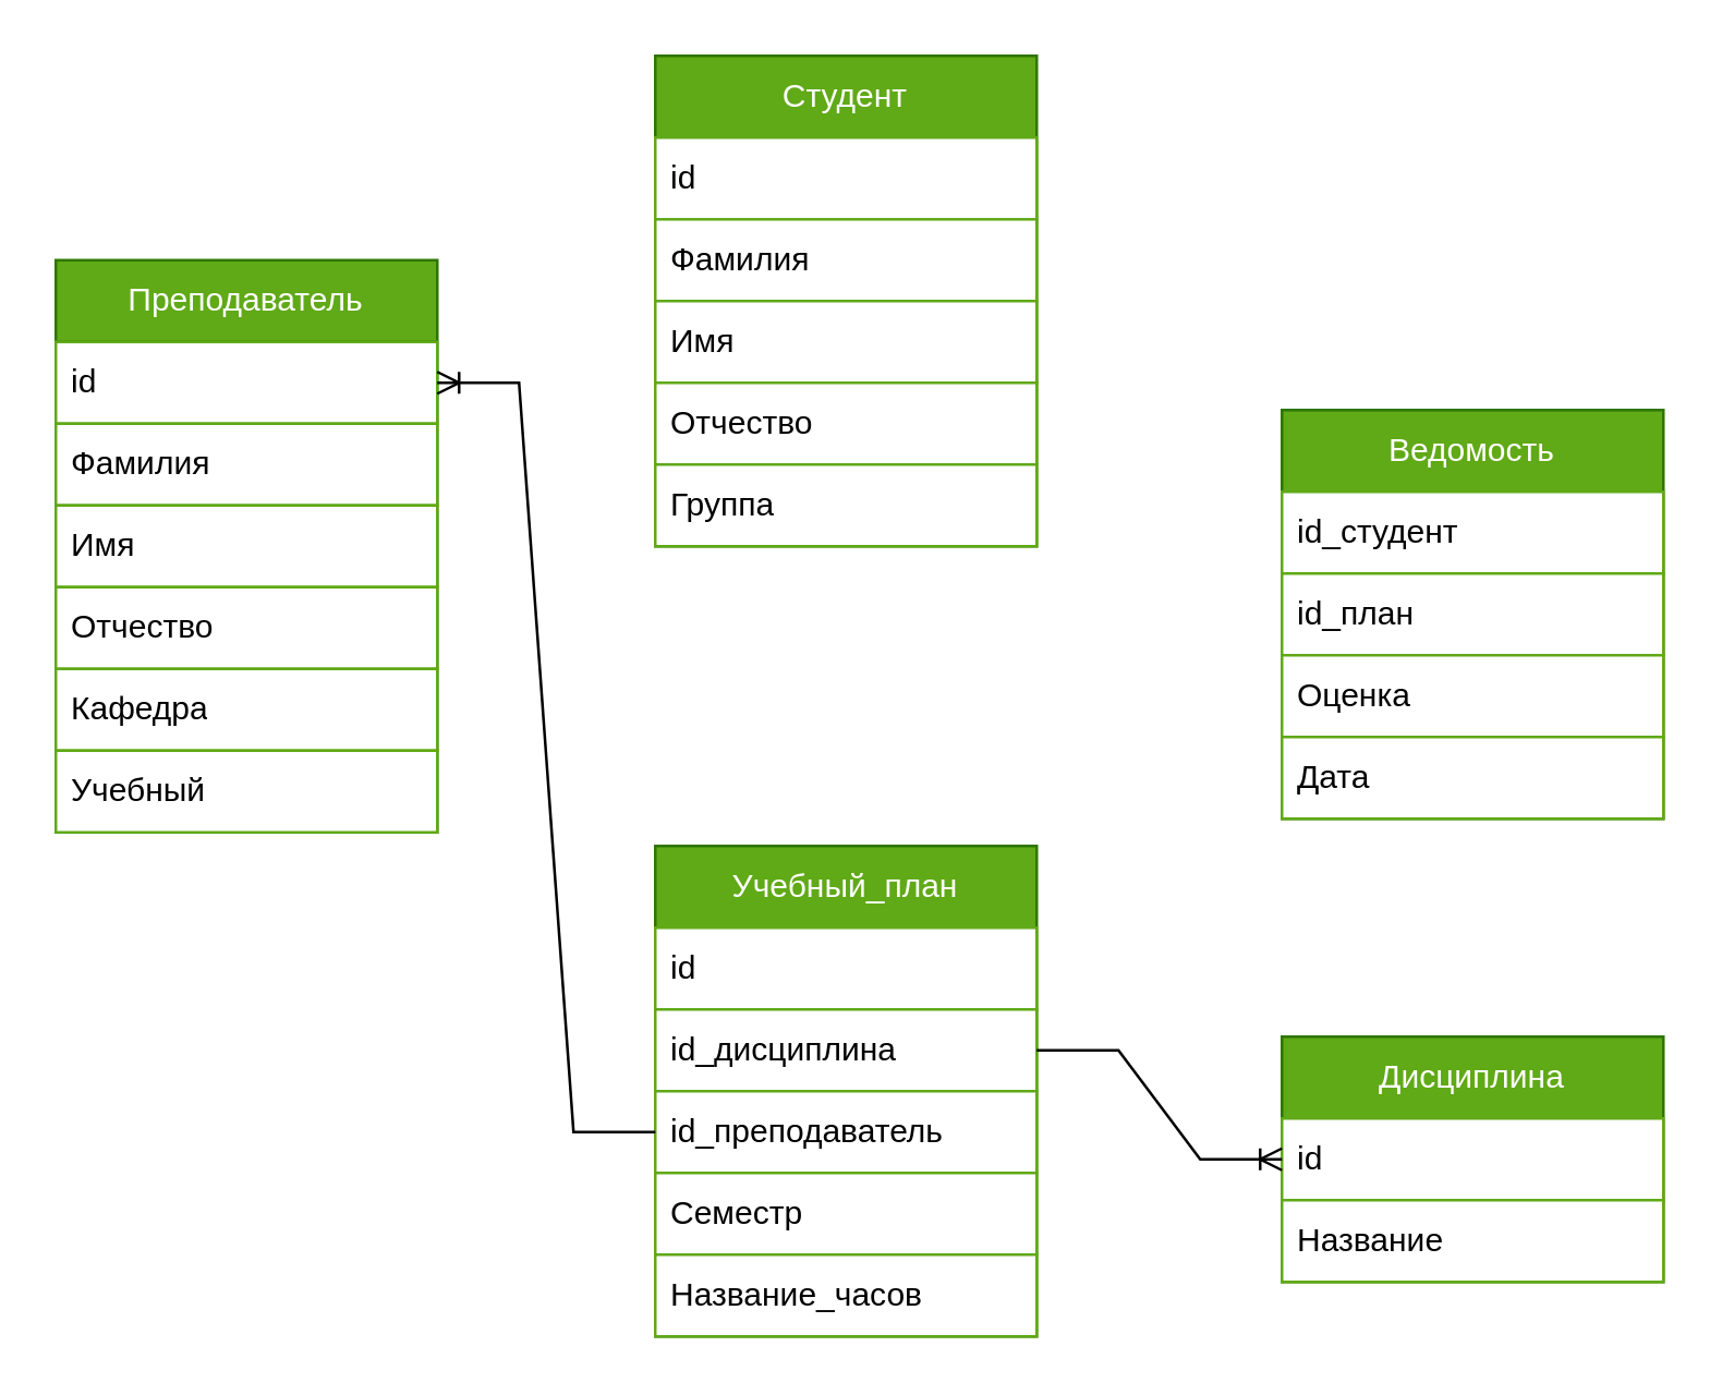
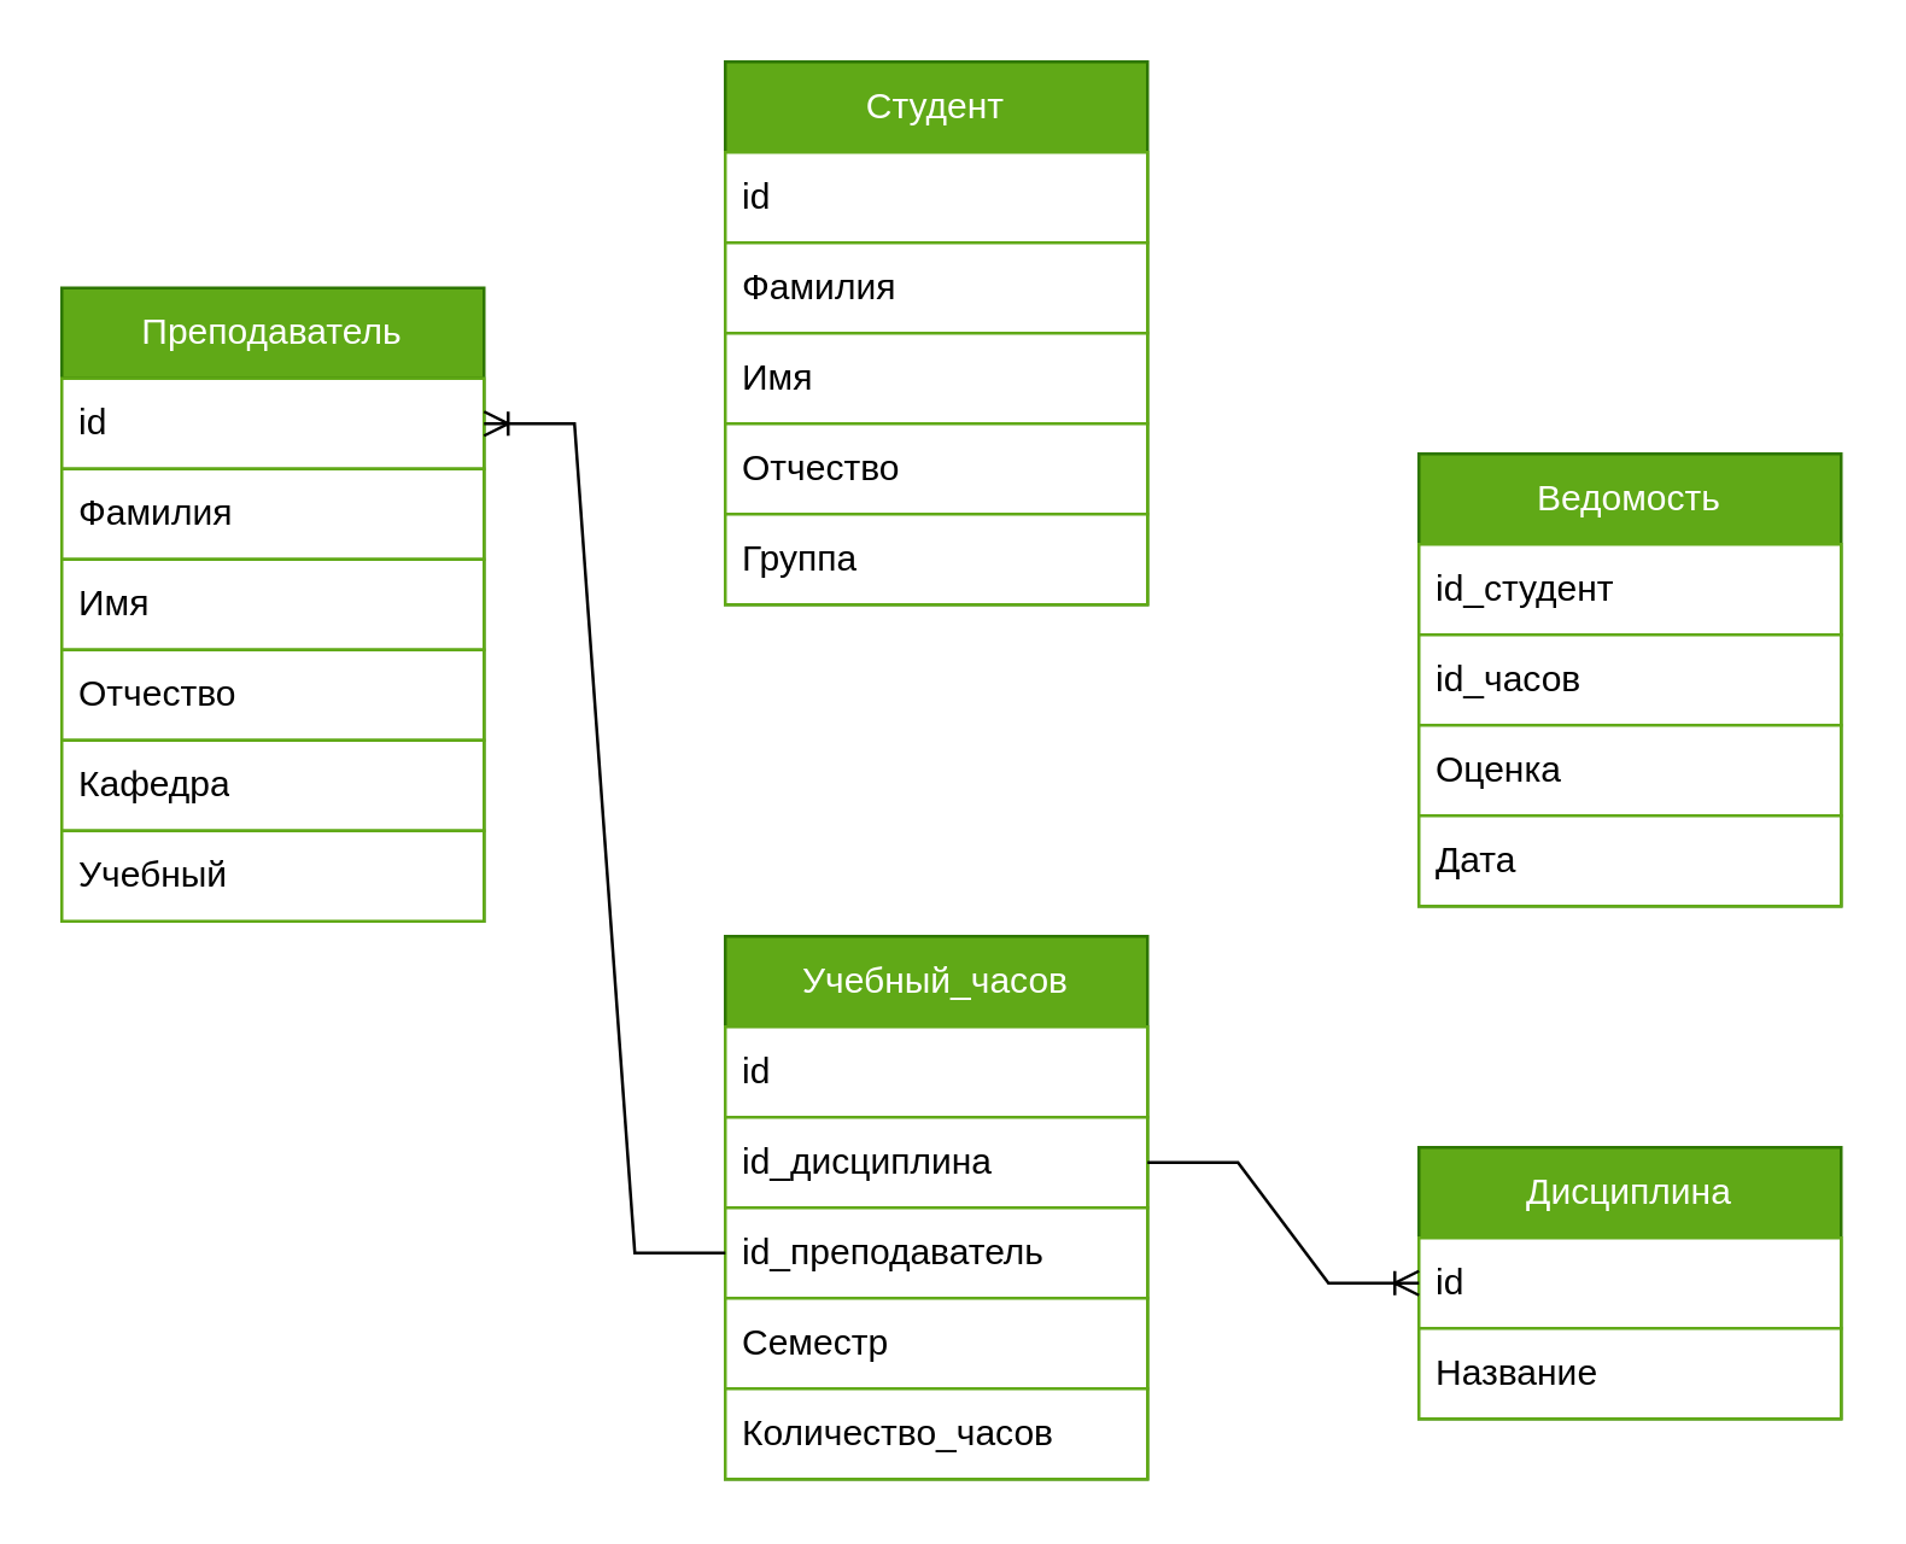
  <mxCell id="0" />
  <mxCell id="1" parent="0" />
  <mxCell id="2" value="Студент" style="swimlane;fontStyle=0;childLayout=stackLayout;horizontal=1;startSize=30;horizontalStack=0;resizeParent=1;resizeParentMax=0;resizeLast=0;collapsible=1;marginBottom=0;whiteSpace=wrap;html=1;fillColor=#60a917;strokeColor=#2D7600;fontColor=#ffffff;strokeWidth=1;swimlaneLine=1;glass=0;rounded=0;shadow=0;" parent="1" vertex="1"><mxGeometry x="240" y="20" width="140" height="180" as="geometry" /></mxCell>
  <mxCell id="3" value="id" style="text;align=left;verticalAlign=middle;spacingLeft=4;spacingRight=4;overflow=hidden;points=[[0,0.5],[1,0.5]];portConstraint=eastwest;rotatable=0;whiteSpace=wrap;html=1;strokeColor=#60a917;fillColor=default;" parent="2" vertex="1"><mxGeometry y="30" width="140" height="30" as="geometry" /></mxCell>
  <mxCell id="4" value="Фамилия" style="text;strokeColor=#60a917;fillColor=default;align=left;verticalAlign=middle;spacingLeft=4;spacingRight=4;overflow=hidden;points=[[0,0.5],[1,0.5]];portConstraint=eastwest;rotatable=0;whiteSpace=wrap;html=1;" parent="2" vertex="1"><mxGeometry y="60" width="140" height="30" as="geometry" /></mxCell>
  <mxCell id="5" value="Имя" style="text;strokeColor=#60a917;fillColor=default;align=left;verticalAlign=middle;spacingLeft=4;spacingRight=4;overflow=hidden;points=[[0,0.5],[1,0.5]];portConstraint=eastwest;rotatable=0;whiteSpace=wrap;html=1;" parent="2" vertex="1"><mxGeometry y="90" width="140" height="30" as="geometry" /></mxCell>
  <mxCell id="6" value="Отчество" style="text;strokeColor=#60a917;fillColor=default;align=left;verticalAlign=middle;spacingLeft=4;spacingRight=4;overflow=hidden;points=[[0,0.5],[1,0.5]];portConstraint=eastwest;rotatable=0;whiteSpace=wrap;html=1;" parent="2" vertex="1"><mxGeometry y="120" width="140" height="30" as="geometry" /></mxCell>
  <mxCell id="7" value="Группа" style="text;strokeColor=#60a917;fillColor=default;align=left;verticalAlign=middle;spacingLeft=4;spacingRight=4;overflow=hidden;points=[[0,0.5],[1,0.5]];portConstraint=eastwest;rotatable=0;whiteSpace=wrap;html=1;" parent="2" vertex="1"><mxGeometry y="150" width="140" height="30" as="geometry" /></mxCell>
  <mxCell id="8" value="Ведомость" style="swimlane;fontStyle=0;childLayout=stackLayout;horizontal=1;startSize=30;horizontalStack=0;resizeParent=1;resizeParentMax=0;resizeLast=0;collapsible=1;marginBottom=0;whiteSpace=wrap;html=1;fillColor=#60a917;strokeColor=#2D7600;fontColor=#ffffff;strokeWidth=1;swimlaneLine=1;glass=0;rounded=0;shadow=0;" parent="1" vertex="1"><mxGeometry x="470" y="150" width="140" height="150" as="geometry" /></mxCell>
  <mxCell id="9" value="id_студент" style="text;align=left;verticalAlign=middle;spacingLeft=4;spacingRight=4;overflow=hidden;points=[[0,0.5],[1,0.5]];portConstraint=eastwest;rotatable=0;whiteSpace=wrap;html=1;strokeColor=#60a917;fillColor=default;" parent="8" vertex="1"><mxGeometry y="30" width="140" height="30" as="geometry" /></mxCell>
- <mxCell id="10" value="id_план" style="text;strokeColor=#60a917;fillColor=default;align=left;verticalAlign=middle;spacingLeft=4;spacingRight=4;overflow=hidden;points=[[0,0.5],[1,0.5]];portConstraint=eastwest;rotatable=0;whiteSpace=wrap;html=1;" parent="8" vertex="1"><mxGeometry y="60" width="140" height="30" as="geometry" /></mxCell>
+ <mxCell id="10" value="id_часов" style="text;strokeColor=#60a917;fillColor=default;align=left;verticalAlign=middle;spacingLeft=4;spacingRight=4;overflow=hidden;points=[[0,0.5],[1,0.5]];portConstraint=eastwest;rotatable=0;whiteSpace=wrap;html=1;" parent="8" vertex="1"><mxGeometry y="60" width="140" height="30" as="geometry" /></mxCell>
  <mxCell id="11" value="Оценка" style="text;strokeColor=#60a917;fillColor=default;align=left;verticalAlign=middle;spacingLeft=4;spacingRight=4;overflow=hidden;points=[[0,0.5],[1,0.5]];portConstraint=eastwest;rotatable=0;whiteSpace=wrap;html=1;" parent="8" vertex="1"><mxGeometry y="90" width="140" height="30" as="geometry" /></mxCell>
  <mxCell id="12" value="Дата" style="text;strokeColor=#60a917;fillColor=default;align=left;verticalAlign=middle;spacingLeft=4;spacingRight=4;overflow=hidden;points=[[0,0.5],[1,0.5]];portConstraint=eastwest;rotatable=0;whiteSpace=wrap;html=1;" parent="8" vertex="1"><mxGeometry y="120" width="140" height="30" as="geometry" /></mxCell>
- <mxCell id="13" value="Учебный_план" style="swimlane;fontStyle=0;childLayout=stackLayout;horizontal=1;startSize=30;horizontalStack=0;resizeParent=1;resizeParentMax=0;resizeLast=0;collapsible=1;marginBottom=0;whiteSpace=wrap;html=1;fillColor=#60a917;strokeColor=#2D7600;fontColor=#ffffff;strokeWidth=1;swimlaneLine=1;glass=0;rounded=0;shadow=0;" parent="1" vertex="1"><mxGeometry x="240" y="310" width="140" height="180" as="geometry" /></mxCell>
+ <mxCell id="13" value="Учебный_часов" style="swimlane;fontStyle=0;childLayout=stackLayout;horizontal=1;startSize=30;horizontalStack=0;resizeParent=1;resizeParentMax=0;resizeLast=0;collapsible=1;marginBottom=0;whiteSpace=wrap;html=1;fillColor=#60a917;strokeColor=#2D7600;fontColor=#ffffff;strokeWidth=1;swimlaneLine=1;glass=0;rounded=0;shadow=0;" parent="1" vertex="1"><mxGeometry x="240" y="310" width="140" height="180" as="geometry" /></mxCell>
  <mxCell id="14" value="id" style="text;strokeColor=#60a917;fillColor=default;align=left;verticalAlign=middle;spacingLeft=4;spacingRight=4;overflow=hidden;points=[[0,0.5],[1,0.5]];portConstraint=eastwest;rotatable=0;whiteSpace=wrap;html=1;" parent="13" vertex="1"><mxGeometry y="30" width="140" height="30" as="geometry" /></mxCell>
  <mxCell id="15" value="id_дисциплина" style="text;strokeColor=#60a917;fillColor=default;align=left;verticalAlign=middle;spacingLeft=4;spacingRight=4;overflow=hidden;points=[[0,0.5],[1,0.5]];portConstraint=eastwest;rotatable=0;whiteSpace=wrap;html=1;" parent="13" vertex="1"><mxGeometry y="60" width="140" height="30" as="geometry" /></mxCell>
  <mxCell id="16" value="id_преподаватель" style="text;strokeColor=#60a917;fillColor=default;align=left;verticalAlign=middle;spacingLeft=4;spacingRight=4;overflow=hidden;points=[[0,0.5],[1,0.5]];portConstraint=eastwest;rotatable=0;whiteSpace=wrap;html=1;" parent="13" vertex="1"><mxGeometry y="90" width="140" height="30" as="geometry" /></mxCell>
  <mxCell id="17" value="Семестр" style="text;strokeColor=#60a917;fillColor=default;align=left;verticalAlign=middle;spacingLeft=4;spacingRight=4;overflow=hidden;points=[[0,0.5],[1,0.5]];portConstraint=eastwest;rotatable=0;whiteSpace=wrap;html=1;" parent="13" vertex="1"><mxGeometry y="120" width="140" height="30" as="geometry" /></mxCell>
- <mxCell id="18" value="Название_часов" style="text;strokeColor=#60a917;fillColor=default;align=left;verticalAlign=middle;spacingLeft=4;spacingRight=4;overflow=hidden;points=[[0,0.5],[1,0.5]];portConstraint=eastwest;rotatable=0;whiteSpace=wrap;html=1;" parent="13" vertex="1"><mxGeometry y="150" width="140" height="30" as="geometry" /></mxCell>
+ <mxCell id="18" value="Количество_часов" style="text;strokeColor=#60a917;fillColor=default;align=left;verticalAlign=middle;spacingLeft=4;spacingRight=4;overflow=hidden;points=[[0,0.5],[1,0.5]];portConstraint=eastwest;rotatable=0;whiteSpace=wrap;html=1;" parent="13" vertex="1"><mxGeometry y="150" width="140" height="30" as="geometry" /></mxCell>
  <mxCell id="19" value="Дисциплина" style="swimlane;fontStyle=0;childLayout=stackLayout;horizontal=1;startSize=30;horizontalStack=0;resizeParent=1;resizeParentMax=0;resizeLast=0;collapsible=1;marginBottom=0;whiteSpace=wrap;html=1;fillColor=#60a917;strokeColor=#2D7600;fontColor=#ffffff;strokeWidth=1;swimlaneLine=1;glass=0;rounded=0;shadow=0;" parent="1" vertex="1"><mxGeometry x="470" y="380" width="140" height="90" as="geometry" /></mxCell>
  <mxCell id="20" value="id" style="text;align=left;verticalAlign=middle;spacingLeft=4;spacingRight=4;overflow=hidden;points=[[0,0.5],[1,0.5]];portConstraint=eastwest;rotatable=0;whiteSpace=wrap;html=1;strokeColor=#60a917;fillColor=default;" parent="19" vertex="1"><mxGeometry y="30" width="140" height="30" as="geometry" /></mxCell>
  <mxCell id="21" value="Название" style="text;strokeColor=#60a917;fillColor=default;align=left;verticalAlign=middle;spacingLeft=4;spacingRight=4;overflow=hidden;points=[[0,0.5],[1,0.5]];portConstraint=eastwest;rotatable=0;whiteSpace=wrap;html=1;" parent="19" vertex="1"><mxGeometry y="60" width="140" height="30" as="geometry" /></mxCell>
  <mxCell id="22" value="" style="edgeStyle=entityRelationEdgeStyle;fontSize=12;html=1;endArrow=ERoneToMany;rounded=0;exitX=1;exitY=0.5;exitDx=0;exitDy=0;entryX=0;entryY=0.5;entryDx=0;entryDy=0;" parent="1" source="15" target="20" edge="1"><mxGeometry width="100" height="100" relative="1" as="geometry"><mxPoint x="210" y="220" as="sourcePoint" /><mxPoint x="310" y="120" as="targetPoint" /></mxGeometry></mxCell>
  <mxCell id="23" value="Преподаватель" style="swimlane;fontStyle=0;childLayout=stackLayout;horizontal=1;startSize=30;horizontalStack=0;resizeParent=1;resizeParentMax=0;resizeLast=0;collapsible=1;marginBottom=0;whiteSpace=wrap;html=1;fillColor=#60a917;strokeColor=#2D7600;fontColor=#ffffff;strokeWidth=1;swimlaneLine=1;glass=0;rounded=0;shadow=0;" parent="1" vertex="1"><mxGeometry x="20" y="95" width="140" height="210" as="geometry" /></mxCell>
  <mxCell id="24" value="id" style="text;align=left;verticalAlign=middle;spacingLeft=4;spacingRight=4;overflow=hidden;points=[[0,0.5],[1,0.5]];portConstraint=eastwest;rotatable=0;whiteSpace=wrap;html=1;strokeColor=#60a917;fillColor=default;" parent="23" vertex="1"><mxGeometry y="30" width="140" height="30" as="geometry" /></mxCell>
  <mxCell id="25" value="Фамилия" style="text;strokeColor=#60a917;fillColor=default;align=left;verticalAlign=middle;spacingLeft=4;spacingRight=4;overflow=hidden;points=[[0,0.5],[1,0.5]];portConstraint=eastwest;rotatable=0;whiteSpace=wrap;html=1;" parent="23" vertex="1"><mxGeometry y="60" width="140" height="30" as="geometry" /></mxCell>
  <mxCell id="26" value="Имя" style="text;strokeColor=#60a917;fillColor=default;align=left;verticalAlign=middle;spacingLeft=4;spacingRight=4;overflow=hidden;points=[[0,0.5],[1,0.5]];portConstraint=eastwest;rotatable=0;whiteSpace=wrap;html=1;" parent="23" vertex="1"><mxGeometry y="90" width="140" height="30" as="geometry" /></mxCell>
  <mxCell id="27" value="Отчество" style="text;strokeColor=#60a917;fillColor=default;align=left;verticalAlign=middle;spacingLeft=4;spacingRight=4;overflow=hidden;points=[[0,0.5],[1,0.5]];portConstraint=eastwest;rotatable=0;whiteSpace=wrap;html=1;" parent="23" vertex="1"><mxGeometry y="120" width="140" height="30" as="geometry" /></mxCell>
  <mxCell id="28" value="Кафедра" style="text;strokeColor=#60a917;fillColor=default;align=left;verticalAlign=middle;spacingLeft=4;spacingRight=4;overflow=hidden;points=[[0,0.5],[1,0.5]];portConstraint=eastwest;rotatable=0;whiteSpace=wrap;html=1;" parent="23" vertex="1"><mxGeometry y="150" width="140" height="30" as="geometry" /></mxCell>
  <mxCell id="29" value="Учебный" style="text;strokeColor=#60a917;fillColor=default;align=left;verticalAlign=middle;spacingLeft=4;spacingRight=4;overflow=hidden;points=[[0,0.5],[1,0.5]];portConstraint=eastwest;rotatable=0;whiteSpace=wrap;html=1;" parent="23" vertex="1"><mxGeometry y="180" width="140" height="30" as="geometry" /></mxCell>
  <mxCell id="30" value="" style="edgeStyle=entityRelationEdgeStyle;fontSize=12;html=1;endArrow=ERoneToMany;rounded=0;exitX=0;exitY=0.5;exitDx=0;exitDy=0;entryX=1;entryY=0.5;entryDx=0;entryDy=0;" parent="1" source="16" target="24" edge="1"><mxGeometry width="100" height="100" relative="1" as="geometry"><mxPoint x="210" y="220" as="sourcePoint" /><mxPoint x="310" y="120" as="targetPoint" /></mxGeometry></mxCell>
